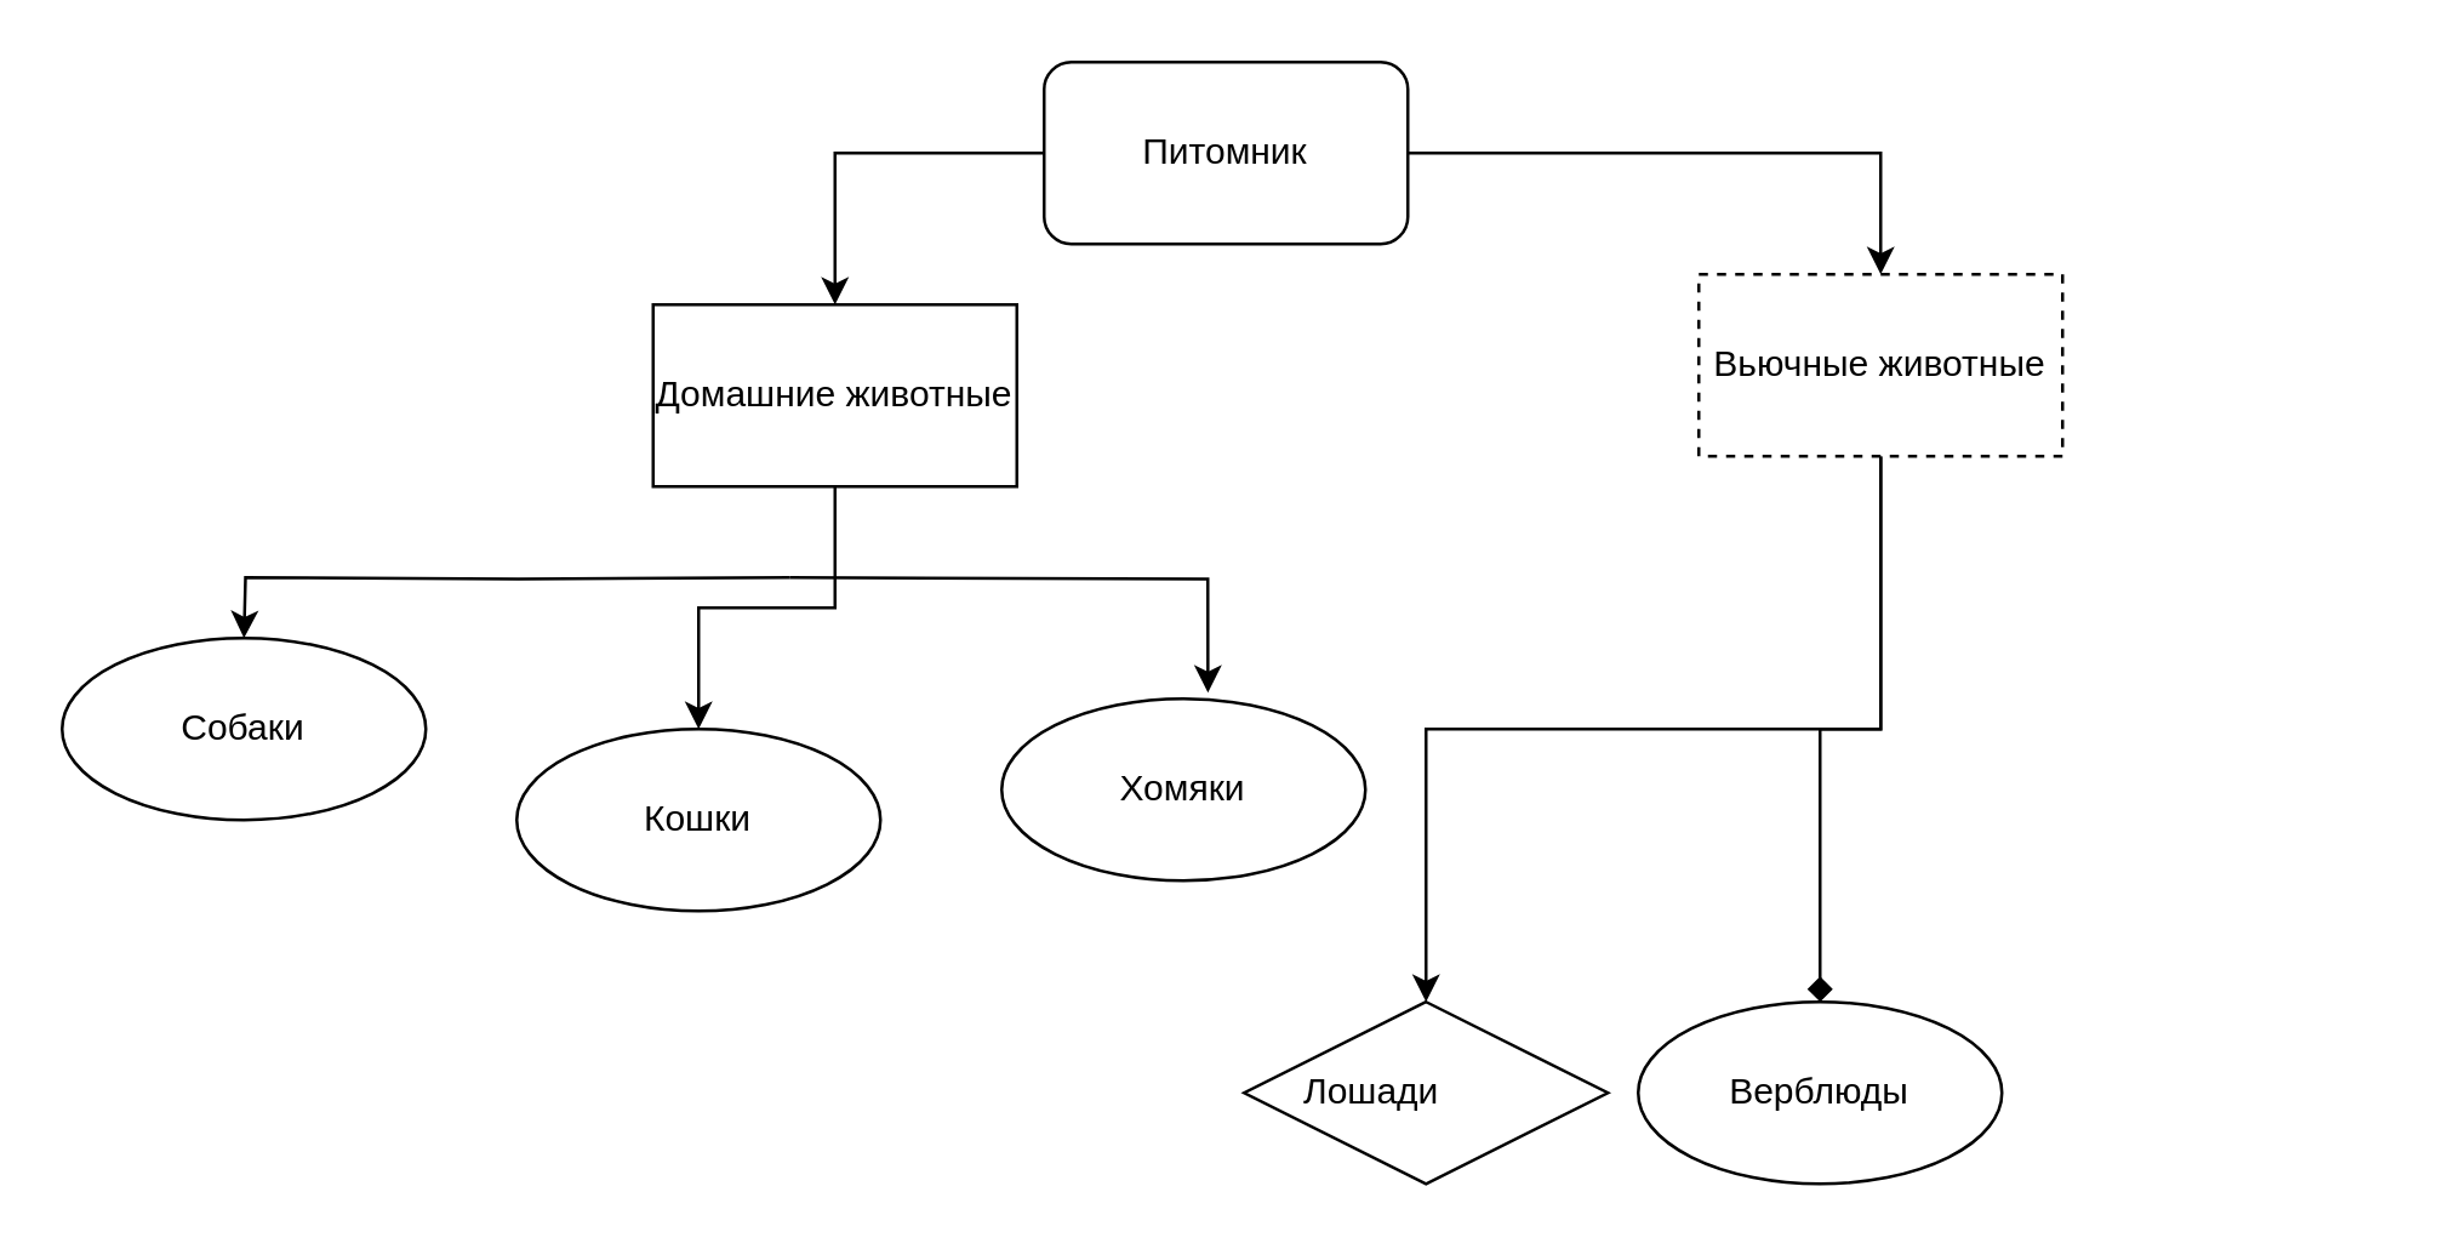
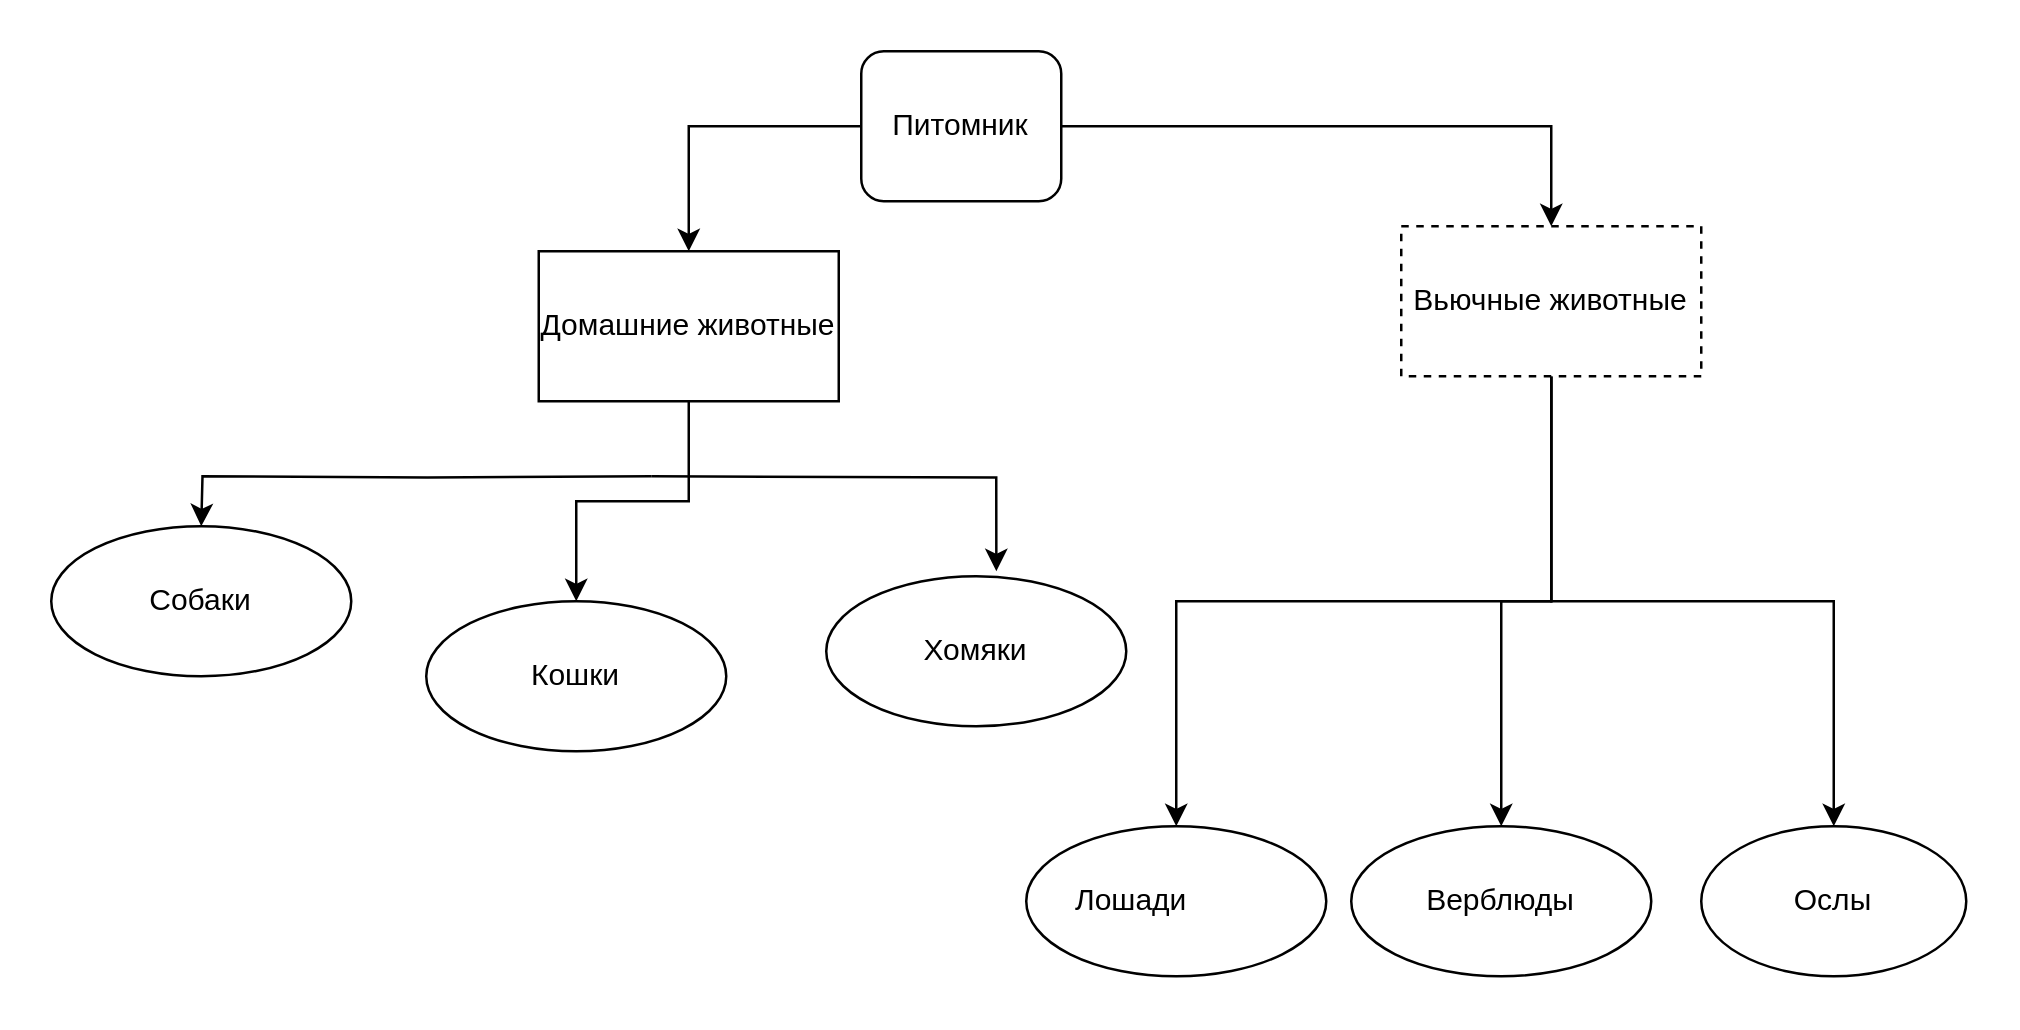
  <mxCell id="0" />
  <mxCell id="1" parent="0" />
  <mxCell id="2" style="edgeStyle=orthogonalEdgeStyle;rounded=0;orthogonalLoop=1;jettySize=auto;html=1;" edge="1" parent="1" source="4" target="6"><mxGeometry relative="1" as="geometry" /></mxCell>
  <mxCell id="3" style="edgeStyle=orthogonalEdgeStyle;rounded=0;orthogonalLoop=1;jettySize=auto;html=1;entryX=0.5;entryY=0;entryDx=0;entryDy=0;" edge="1" parent="1" source="4" target="10"><mxGeometry relative="1" as="geometry" /></mxCell>
- <mxCell id="4" value="Питомник" style="rounded=1;whiteSpace=wrap;html=1;" vertex="1" parent="1"><mxGeometry x="344" y="20" width="120" height="60" as="geometry" /></mxCell>
+ <mxCell id="4" value="Питомник" style="rounded=1;whiteSpace=wrap;html=1;" vertex="1" parent="1"><mxGeometry x="344" y="20" width="80" height="60" as="geometry" /></mxCell>
  <mxCell id="5" style="edgeStyle=orthogonalEdgeStyle;rounded=0;orthogonalLoop=1;jettySize=auto;html=1;" edge="1" parent="1"><mxGeometry relative="1" as="geometry"><mxPoint x="260" y="190" as="sourcePoint" /><mxPoint x="80" y="210" as="targetPoint" /></mxGeometry></mxCell>
  <mxCell id="6" value="Домашние животные" style="rounded=0;whiteSpace=wrap;html=1;" vertex="1" parent="1"><mxGeometry x="215" y="100" width="120" height="60" as="geometry" /></mxCell>
- <mxCell id="7" style="edgeStyle=orthogonalEdgeStyle;rounded=0;orthogonalLoop=1;jettySize=auto;html=1;entryX=0.5;entryY=0;entryDx=0;entryDy=0;endArrow=diamond;" edge="1" parent="1" source="10" target="17"><mxGeometry relative="1" as="geometry"><mxPoint x="620" y="320" as="targetPoint" /></mxGeometry></mxCell>
+ <mxCell id="7" style="edgeStyle=orthogonalEdgeStyle;rounded=0;orthogonalLoop=1;jettySize=auto;html=1;entryX=0.5;entryY=0;entryDx=0;entryDy=0;" edge="1" parent="1" source="10" target="17"><mxGeometry relative="1" as="geometry"><mxPoint x="620" y="320" as="targetPoint" /></mxGeometry></mxCell>
+ <mxCell id="8" style="edgeStyle=orthogonalEdgeStyle;rounded=0;orthogonalLoop=1;jettySize=auto;html=1;entryX=0.5;entryY=0;entryDx=0;entryDy=0;" edge="1" parent="1" source="10" target="18"><mxGeometry relative="1" as="geometry" /></mxCell>
  <mxCell id="9" style="edgeStyle=orthogonalEdgeStyle;rounded=0;orthogonalLoop=1;jettySize=auto;html=1;entryX=0.5;entryY=0;entryDx=0;entryDy=0;" edge="1" parent="1" source="10" target="16"><mxGeometry relative="1" as="geometry"><mxPoint x="480" y="320" as="targetPoint" /><Array as="points"><mxPoint x="620" y="240" /><mxPoint x="470" y="240" /></Array></mxGeometry></mxCell>
  <mxCell id="10" value="Вьючные животные" style="rounded=0;whiteSpace=wrap;html=1;dashed=1;" vertex="1" parent="1"><mxGeometry x="560" y="90" width="120" height="60" as="geometry" /></mxCell>
  <mxCell id="11" value="Собаки" style="ellipse;whiteSpace=wrap;html=1;" vertex="1" parent="1"><mxGeometry x="20" y="210" width="120" height="60" as="geometry" /></mxCell>
  <mxCell id="12" value="Кошки" style="ellipse;whiteSpace=wrap;html=1;" vertex="1" parent="1"><mxGeometry x="170" y="240" width="120" height="60" as="geometry" /></mxCell>
  <mxCell id="13" value="Хомяки" style="ellipse;whiteSpace=wrap;html=1;" vertex="1" parent="1"><mxGeometry x="330" y="230" width="120" height="60" as="geometry" /></mxCell>
  <mxCell id="14" style="edgeStyle=orthogonalEdgeStyle;rounded=0;orthogonalLoop=1;jettySize=auto;html=1;entryX=0.5;entryY=0;entryDx=0;entryDy=0;" edge="1" parent="1" source="6" target="12"><mxGeometry relative="1" as="geometry"><mxPoint x="260" y="250" as="targetPoint" /></mxGeometry></mxCell>
  <mxCell id="15" style="edgeStyle=orthogonalEdgeStyle;rounded=0;orthogonalLoop=1;jettySize=auto;html=1;entryX=0.567;entryY=-0.033;entryDx=0;entryDy=0;entryPerimeter=0;" edge="1" parent="1" target="13"><mxGeometry relative="1" as="geometry"><mxPoint x="260" y="190" as="sourcePoint" /></mxGeometry></mxCell>
- <mxCell id="16" value="Лошади&lt;span style=&quot;white-space: pre;&quot;&gt;&#09;&lt;/span&gt;&lt;span style=&quot;white-space: pre;&quot;&gt;&#09;&lt;/span&gt;" style="rhombus;whiteSpace=wrap;html=1;" vertex="1" parent="1"><mxGeometry x="410" y="330" width="120" height="60" as="geometry" /></mxCell>
+ <mxCell id="16" value="Лошади&lt;span style=&quot;white-space: pre;&quot;&gt;&#09;&lt;/span&gt;&lt;span style=&quot;white-space: pre;&quot;&gt;&#09;&lt;/span&gt;" style="ellipse;whiteSpace=wrap;html=1;" vertex="1" parent="1"><mxGeometry x="410" y="330" width="120" height="60" as="geometry" /></mxCell>
  <mxCell id="17" value="Верблюды" style="ellipse;whiteSpace=wrap;html=1;" vertex="1" parent="1"><mxGeometry x="540" y="330" width="120" height="60" as="geometry" /></mxCell>
+ <mxCell id="18" value="Ослы" style="ellipse;whiteSpace=wrap;html=1;" vertex="1" parent="1"><mxGeometry x="680" y="330" width="106" height="60" as="geometry" /></mxCell>
